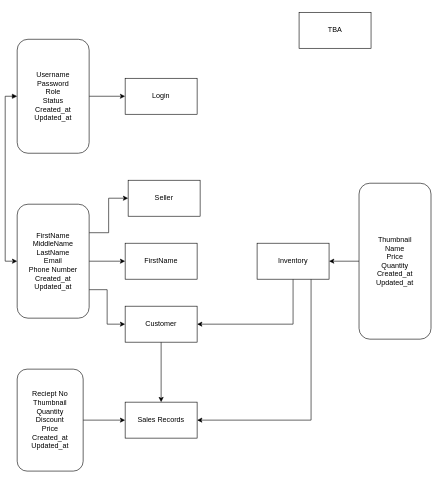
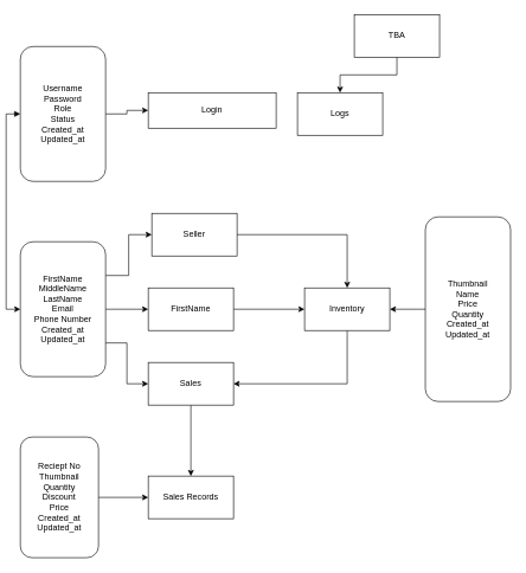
  <mxCell id="0" />
  <mxCell id="1" parent="0" />
- <mxCell id="2" value="Login" style="whiteSpace=wrap;html=1;rounded=0;" parent="1" vertex="1"><mxGeometry x="200" y="130" width="120" height="60" as="geometry" /></mxCell>
+ <mxCell id="2" value="Login" style="whiteSpace=wrap;html=1;rounded=0;" parent="1" vertex="1"><mxGeometry x="200" y="130" width="180" height="50" as="geometry" /></mxCell>
  <mxCell id="3" style="edgeStyle=orthogonalEdgeStyle;rounded=0;orthogonalLoop=1;jettySize=auto;html=1;exitX=0.5;exitY=1;exitDx=0;exitDy=0;entryX=1;entryY=0.5;entryDx=0;entryDy=0;" parent="1" source="5" target="9" edge="1"><mxGeometry relative="1" as="geometry" /></mxCell>
- <mxCell id="4" style="edgeStyle=orthogonalEdgeStyle;rounded=0;orthogonalLoop=1;jettySize=auto;html=1;exitX=0.75;exitY=1;exitDx=0;exitDy=0;entryX=1;entryY=0.5;entryDx=0;entryDy=0;" parent="1" source="5" target="23" edge="1"><mxGeometry relative="1" as="geometry" /></mxCell>
  <mxCell id="5" value="Inventory" style="rounded=0;whiteSpace=wrap;html=1;" parent="1" vertex="1"><mxGeometry x="420" y="405" width="120" height="60" as="geometry" /></mxCell>
+ <mxCell id="6" style="edgeStyle=orthogonalEdgeStyle;rounded=0;orthogonalLoop=1;jettySize=auto;html=1;exitX=1;exitY=0.5;exitDx=0;exitDy=0;entryX=0;entryY=0.5;entryDx=0;entryDy=0;" parent="1" source="7" target="5" edge="1"><mxGeometry relative="1" as="geometry" /></mxCell>
  <mxCell id="7" value="FirstName" style="rounded=0;whiteSpace=wrap;html=1;" parent="1" vertex="1"><mxGeometry x="200" y="405" width="120" height="60" as="geometry" /></mxCell>
  <mxCell id="8" style="edgeStyle=orthogonalEdgeStyle;rounded=0;orthogonalLoop=1;jettySize=auto;html=1;exitX=0.5;exitY=1;exitDx=0;exitDy=0;entryX=0.5;entryY=0;entryDx=0;entryDy=0;" parent="1" source="9" target="23" edge="1"><mxGeometry relative="1" as="geometry" /></mxCell>
- <mxCell id="9" value="Customer&lt;br&gt;" style="rounded=0;whiteSpace=wrap;html=1;" parent="1" vertex="1"><mxGeometry x="200" y="510" width="120" height="60" as="geometry" /></mxCell>
+ <mxCell id="9" value="Sales&lt;br&gt;" style="rounded=0;whiteSpace=wrap;html=1;" parent="1" vertex="1"><mxGeometry x="200" y="510" width="120" height="60" as="geometry" /></mxCell>
+ <mxCell id="10" style="edgeStyle=orthogonalEdgeStyle;rounded=0;orthogonalLoop=1;jettySize=auto;html=1;exitX=1;exitY=0.5;exitDx=0;exitDy=0;" parent="1" source="11" target="5" edge="1"><mxGeometry relative="1" as="geometry" /></mxCell>
  <mxCell id="11" value="Seller" style="rounded=0;whiteSpace=wrap;html=1;" parent="1" vertex="1"><mxGeometry x="205" y="300" width="120" height="60" as="geometry" /></mxCell>
  <mxCell id="12" style="edgeStyle=orthogonalEdgeStyle;rounded=0;orthogonalLoop=1;jettySize=auto;html=1;exitX=1;exitY=0.5;exitDx=0;exitDy=0;entryX=0;entryY=0.5;entryDx=0;entryDy=0;" parent="1" source="14" target="2" edge="1"><mxGeometry relative="1" as="geometry" /></mxCell>
  <mxCell id="13" style="edgeStyle=orthogonalEdgeStyle;rounded=0;orthogonalLoop=1;jettySize=auto;html=1;exitX=0;exitY=0.5;exitDx=0;exitDy=0;entryX=0;entryY=0.5;entryDx=0;entryDy=0;startArrow=block;startFill=1;" parent="1" source="14" target="18" edge="1"><mxGeometry relative="1" as="geometry" /></mxCell>
  <mxCell id="14" value="Username&lt;br&gt;Password&lt;br&gt;Role&lt;br&gt;Status&lt;br&gt;Created_at&lt;br&gt;Updated_at" style="rounded=1;whiteSpace=wrap;html=1;" parent="1" vertex="1"><mxGeometry x="20" y="65" width="120" height="190" as="geometry" /></mxCell>
  <mxCell id="15" style="edgeStyle=orthogonalEdgeStyle;rounded=0;orthogonalLoop=1;jettySize=auto;html=1;exitX=1;exitY=0.25;exitDx=0;exitDy=0;entryX=0;entryY=0.5;entryDx=0;entryDy=0;" parent="1" source="18" target="11" edge="1"><mxGeometry relative="1" as="geometry" /></mxCell>
  <mxCell id="16" style="edgeStyle=orthogonalEdgeStyle;rounded=0;orthogonalLoop=1;jettySize=auto;html=1;exitX=1;exitY=0.5;exitDx=0;exitDy=0;" parent="1" source="18" target="7" edge="1"><mxGeometry relative="1" as="geometry" /></mxCell>
  <mxCell id="17" style="edgeStyle=orthogonalEdgeStyle;rounded=0;orthogonalLoop=1;jettySize=auto;html=1;exitX=1;exitY=0.75;exitDx=0;exitDy=0;" parent="1" source="18" target="9" edge="1"><mxGeometry relative="1" as="geometry" /></mxCell>
  <mxCell id="18" value="FirstName&lt;br&gt;MiddleName&lt;br&gt;LastName&lt;br&gt;Email&lt;br&gt;Phone Number&lt;br&gt;Created_at&lt;br style=&quot;border-color: var(--border-color);&quot;&gt;Updated_at" style="rounded=1;whiteSpace=wrap;html=1;" parent="1" vertex="1"><mxGeometry x="20" y="340" width="120" height="190" as="geometry" /></mxCell>
  <mxCell id="19" style="edgeStyle=orthogonalEdgeStyle;rounded=0;orthogonalLoop=1;jettySize=auto;html=1;exitX=0;exitY=0.5;exitDx=0;exitDy=0;entryX=1;entryY=0.5;entryDx=0;entryDy=0;" parent="1" source="20" target="5" edge="1"><mxGeometry relative="1" as="geometry" /></mxCell>
  <mxCell id="20" value="Thumbnail&lt;br&gt;Name&lt;br&gt;Price&lt;br&gt;Quantity&lt;br&gt;Created_at&lt;br&gt;Updated_at" style="rounded=1;whiteSpace=wrap;html=1;" parent="1" vertex="1"><mxGeometry x="590" y="305" width="120" height="260" as="geometry" /></mxCell>
  <mxCell id="21" style="edgeStyle=orthogonalEdgeStyle;rounded=0;orthogonalLoop=1;jettySize=auto;html=1;exitX=1;exitY=0.5;exitDx=0;exitDy=0;entryX=0;entryY=0.5;entryDx=0;entryDy=0;" parent="1" source="22" target="23" edge="1"><mxGeometry relative="1" as="geometry" /></mxCell>
  <mxCell id="22" value="Reciept No&lt;br&gt;Thumbnail&lt;br&gt;Quantity&lt;br&gt;Discount&lt;br&gt;Price&lt;br&gt;Created_at&lt;br style=&quot;border-color: var(--border-color);&quot;&gt;Updated_at" style="rounded=1;whiteSpace=wrap;html=1;" parent="1" vertex="1"><mxGeometry x="20" y="615" width="110" height="170" as="geometry" /></mxCell>
  <mxCell id="23" value="Sales Records" style="rounded=0;whiteSpace=wrap;html=1;" parent="1" vertex="1"><mxGeometry x="200" y="670" width="120" height="60" as="geometry" /></mxCell>
+ <mxCell id="24" value="Logs" style="rounded=0;whiteSpace=wrap;html=1;" parent="1" vertex="1"><mxGeometry x="410" y="130" width="120" height="60" as="geometry" /></mxCell>
+ <mxCell id="25" style="edgeStyle=orthogonalEdgeStyle;rounded=0;orthogonalLoop=1;jettySize=auto;html=1;exitX=0.5;exitY=1;exitDx=0;exitDy=0;" parent="1" source="26" target="24" edge="1"><mxGeometry relative="1" as="geometry" /></mxCell>
  <mxCell id="26" value="TBA" style="rounded=0;whiteSpace=wrap;html=1;" parent="1" vertex="1"><mxGeometry x="490" y="20" width="120" height="60" as="geometry" /></mxCell>
